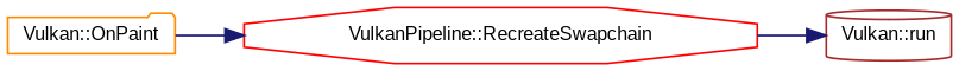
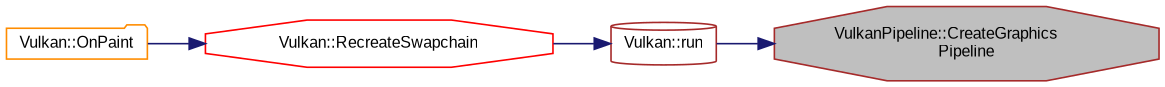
  digraph {
    fontname="Liberation Sans"
    rankdir=RL
    node [color=brown fillcolor=white fontname="Liberation Sans" fontsize=10 shape=octagon style=filled]
    edge [color=midnightblue dir=back fontname="Liberation Sans" fontsize=10 labelfontname=Helvetica labelfontsize=10 style=solid]
+   n1 [fillcolor=grey75 fontcolor=black height=0.2 label="VulkanPipeline::CreateGraphics\lPipeline" width=0.4]
    n2 [height=0.2 label="Vulkan::run" shape=cylinder width=0.4]
-   n3 [color=red height=0.2 label="VulkanPipeline::RecreateSwapchain" width=0.4]
+   n3 [color=red height=0.2 label="Vulkan::RecreateSwapchain" width=0.4]
    n4 [color=darkorange height=0.2 label="Vulkan::OnPaint" shape=folder width=0.4]
+   n1 -> n2
    n2 -> n3
    n3 -> n4
  }
